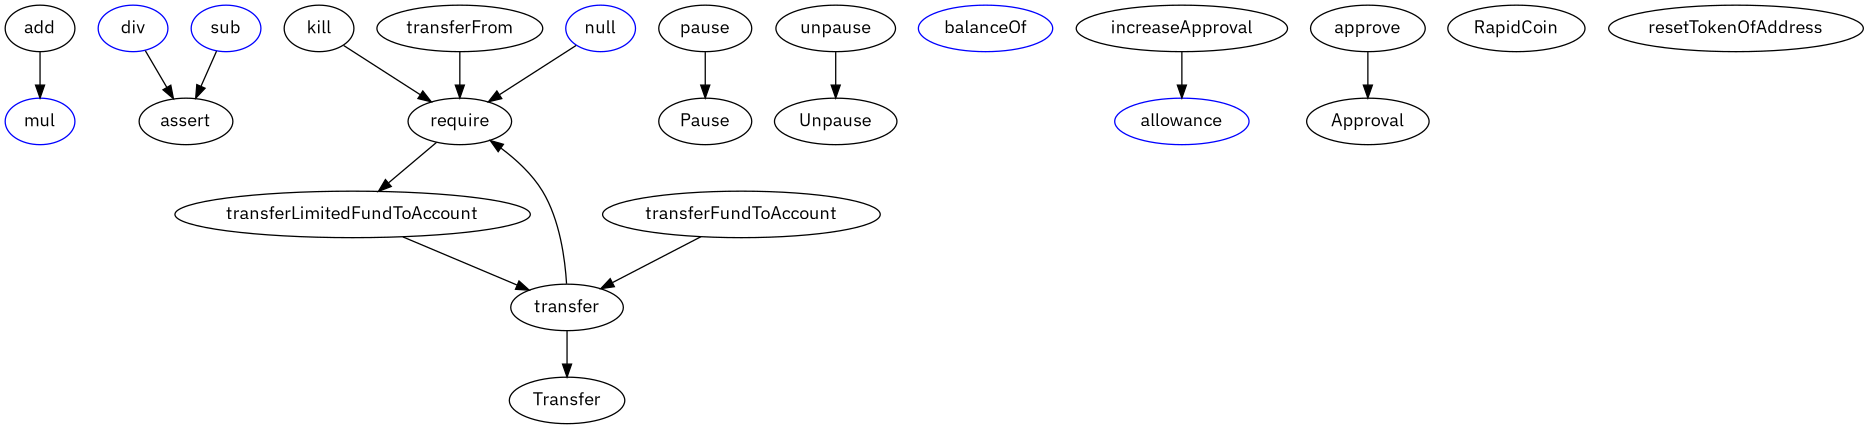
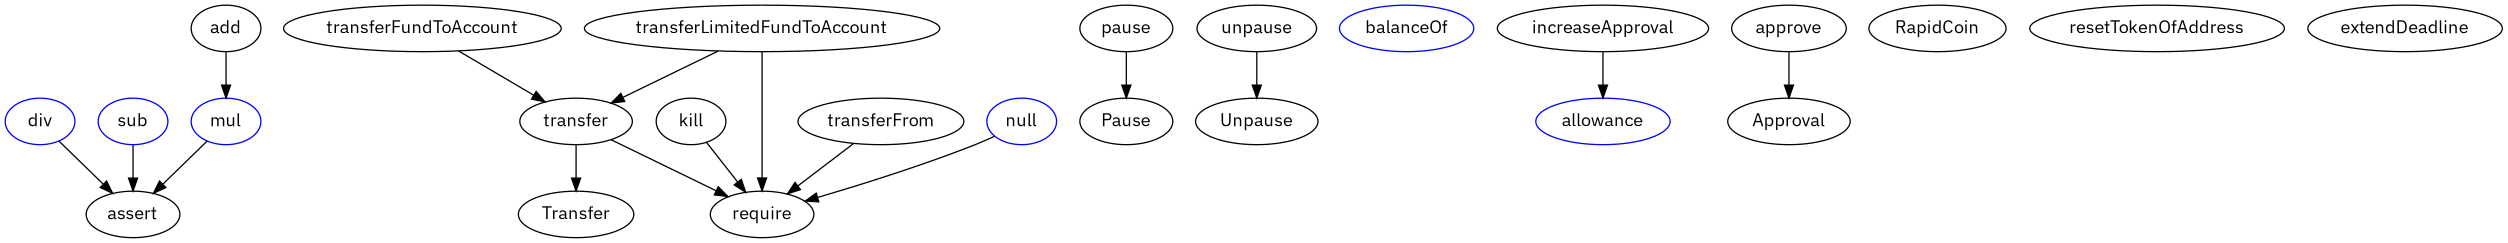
  strict digraph {
    fontname="IBM Plex Sans"
    node [fontname="IBM Plex Sans"]
    edge [fontname="IBM Plex Sans"]
    mul [color=blue]
    assert
    div [color=blue]
    sub [color=blue]
    add [color=black]
    kill
    require
    pause
    Pause
    unpause
    Unpause
    balanceOf [color=blue]
    transfer
    Transfer
    allowance [color=blue]
    transferFrom
    approve
    Approval
    increaseApproval
    RapidCoin
    null [color=blue]
    transferFundToAccount
    resetTokenOfAddress
    transferLimitedFundToAccount
+   extendDeadline
+   mul -> assert
    div -> assert
    sub -> assert
    add -> mul
    kill -> require
    pause -> Pause
    unpause -> Unpause
    transfer -> require
    transfer -> Transfer
    transferFrom -> require
    approve -> Approval
    increaseApproval -> allowance
    null -> require
    transferFundToAccount -> transfer
-   require -> transferLimitedFundToAccount
+   transferLimitedFundToAccount -> require
    transferLimitedFundToAccount -> transfer
  }
